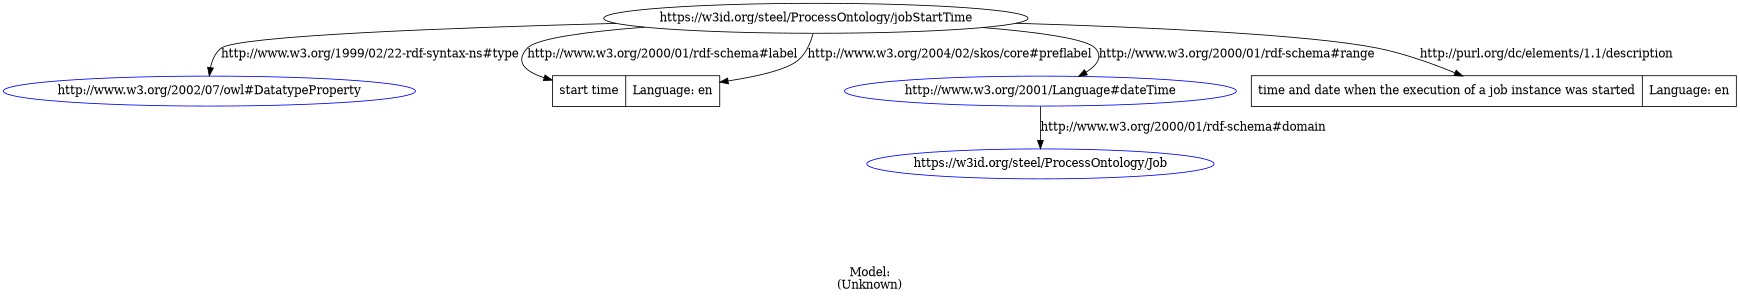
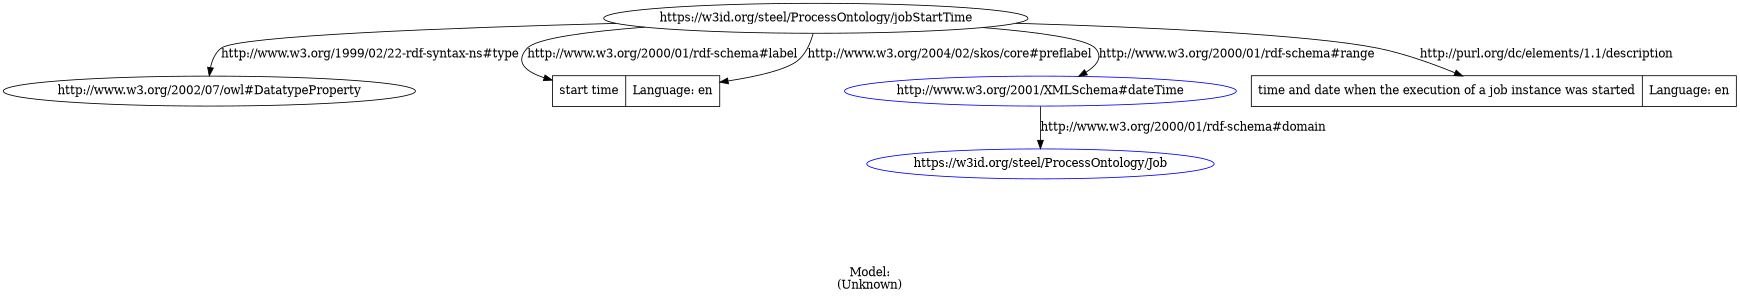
  digraph {
    label="\n\nModel:\n(Unknown)"
    rankdir=TB
    node [color=blue shape=ellipse]
    n1 [color=black label="https://w3id.org/steel/ProcessOntology/jobStartTime"]
-   n2 [label="http://www.w3.org/2002/07/owl#DatatypeProperty"]
+   n2 [color=black label="http://www.w3.org/2002/07/owl#DatatypeProperty"]
    n3 [label="start time|Language: en" shape=record color=""]
-   n4 [label="http://www.w3.org/2001/Language#dateTime"]
+   n4 [label="http://www.w3.org/2001/XMLSchema#dateTime"]
    n5 [label="time and date when the execution of a job instance was started|Language: en" shape=record color=""]
    n6 [label="https://w3id.org/steel/ProcessOntology/Job"]
    n1 -> n2 [label="http://www.w3.org/1999/02/22-rdf-syntax-ns#type"]
    n1 -> n3 [label="http://www.w3.org/2000/01/rdf-schema#label"]
    n1 -> n3 [label="http://www.w3.org/2004/02/skos/core#preflabel"]
    n1 -> n4 [label="http://www.w3.org/2000/01/rdf-schema#range"]
    n1 -> n5 [label="http://purl.org/dc/elements/1.1/description"]
    n4 -> n6 [label="http://www.w3.org/2000/01/rdf-schema#domain"]
  }
